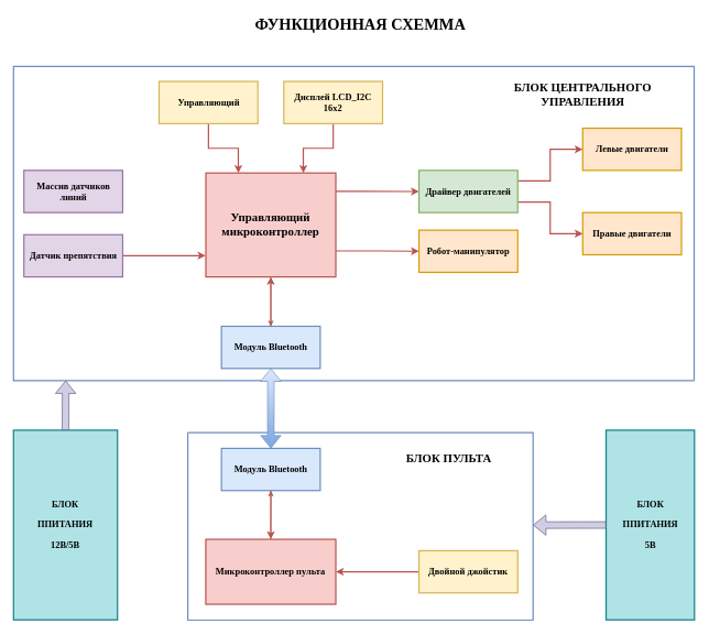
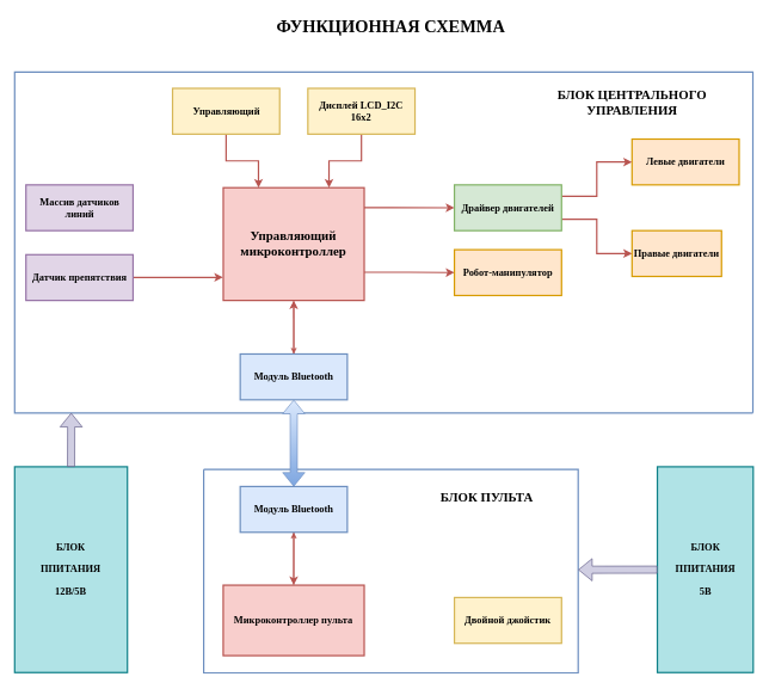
  <mxCell id="0" />
  <mxCell id="1" parent="0" />
  <mxCell id="2" style="edgeStyle=orthogonalEdgeStyle;rounded=0;orthogonalLoop=1;jettySize=auto;html=1;entryX=0;entryY=0.5;entryDx=0;entryDy=0;fillColor=#f8cecc;strokeColor=#b85450;strokeWidth=2;" parent="1" source="5" target="19" edge="1"><mxGeometry relative="1" as="geometry"><Array as="points"><mxPoint x="544.01" y="288.6" /></Array></mxGeometry></mxCell>
  <mxCell id="3" style="edgeStyle=orthogonalEdgeStyle;rounded=0;orthogonalLoop=1;jettySize=auto;html=1;exitX=1;exitY=0.75;exitDx=0;exitDy=0;entryX=0;entryY=0.5;entryDx=0;entryDy=0;fillColor=#f8cecc;strokeColor=#b85450;strokeWidth=2;" parent="1" source="5" target="16" edge="1"><mxGeometry relative="1" as="geometry" /></mxCell>
  <mxCell id="4" style="edgeStyle=orthogonalEdgeStyle;rounded=0;orthogonalLoop=1;jettySize=auto;html=1;exitX=0.5;exitY=1;exitDx=0;exitDy=0;entryX=0.5;entryY=0;entryDx=0;entryDy=0;fillColor=#f8cecc;strokeColor=#b85450;" parent="1" source="5" target="22" edge="1"><mxGeometry relative="1" as="geometry" /></mxCell>
  <mxCell id="5" value="&lt;h2&gt;&lt;b&gt;&lt;font face=&quot;Verdana&quot;&gt;Управляющий микроконтроллер&lt;/font&gt;&lt;/b&gt;&lt;/h2&gt;" style="rounded=0;whiteSpace=wrap;html=1;align=center;strokeWidth=2;fillColor=#f8cecc;strokeColor=#b85450;" parent="1" vertex="1"><mxGeometry x="311.33" y="261.02" width="196.85" height="157.48" as="geometry" /></mxCell>
  <mxCell id="6" style="edgeStyle=orthogonalEdgeStyle;rounded=0;orthogonalLoop=1;jettySize=auto;html=1;exitX=0.5;exitY=0;exitDx=0;exitDy=0;entryX=0.5;entryY=1;entryDx=0;entryDy=0;fillColor=#f8cecc;strokeColor=#b85450;" parent="1" source="7" target="24" edge="1"><mxGeometry relative="1" as="geometry" /></mxCell>
  <mxCell id="7" value="&lt;h3&gt;&lt;font face=&quot;Verdana&quot;&gt;Микроконтроллер пульта&lt;/font&gt;&lt;/h3&gt;" style="rounded=0;whiteSpace=wrap;html=1;strokeWidth=2;fillColor=#f8cecc;strokeColor=#b85450;" parent="1" vertex="1"><mxGeometry x="311.25" y="816.13" width="196.93" height="98.43" as="geometry" /></mxCell>
  <mxCell id="8" style="edgeStyle=orthogonalEdgeStyle;rounded=0;orthogonalLoop=1;jettySize=auto;html=1;exitX=0.5;exitY=1;exitDx=0;exitDy=0;entryX=0.75;entryY=0;entryDx=0;entryDy=0;fillColor=#f8cecc;strokeColor=#b85450;strokeWidth=2;" parent="1" source="9" target="5" edge="1"><mxGeometry relative="1" as="geometry" /></mxCell>
  <mxCell id="9" value="&lt;h3&gt;&lt;font face=&quot;Verdana&quot;&gt;Дисплей LCD_I2C 16x2&lt;/font&gt;&lt;/h3&gt;" style="rounded=0;whiteSpace=wrap;html=1;strokeWidth=2;fillColor=#fff2cc;strokeColor=#d6b656;" parent="1" vertex="1"><mxGeometry x="429.48" y="122.27" width="149.61" height="63.94" as="geometry" /></mxCell>
  <mxCell id="10" style="edgeStyle=orthogonalEdgeStyle;rounded=0;orthogonalLoop=1;jettySize=auto;html=1;exitX=0.5;exitY=1;exitDx=0;exitDy=0;entryX=0.25;entryY=0;entryDx=0;entryDy=0;fillColor=#f8cecc;strokeColor=#b85450;strokeWidth=2;" parent="1" source="11" target="5" edge="1"><mxGeometry relative="1" as="geometry" /></mxCell>
  <mxCell id="11" value="&lt;h3&gt;&lt;font face=&quot;Verdana&quot;&gt;Управляющий&lt;/font&gt;&lt;/h3&gt;" style="rounded=0;whiteSpace=wrap;html=1;strokeWidth=2;fillColor=#fff2cc;strokeColor=#d6b656;" parent="1" vertex="1"><mxGeometry x="240.507" y="122.267" width="149.61" height="63.94" as="geometry" /></mxCell>
  <mxCell id="12" style="edgeStyle=orthogonalEdgeStyle;rounded=0;orthogonalLoop=1;jettySize=auto;html=1;exitX=1;exitY=0.5;exitDx=0;exitDy=0;entryX=-0.002;entryY=0.795;entryDx=0;entryDy=0;entryPerimeter=0;fillColor=#f8cecc;strokeColor=#b85450;strokeWidth=2;" parent="1" source="13" target="5" edge="1"><mxGeometry relative="1" as="geometry" /></mxCell>
  <mxCell id="13" value="&lt;h3&gt;&lt;font face=&quot;Verdana&quot;&gt;Датчик препятствия&lt;/font&gt;&lt;/h3&gt;" style="rounded=0;whiteSpace=wrap;html=1;strokeWidth=2;fillColor=#e1d5e7;strokeColor=#9673a6;" parent="1" vertex="1"><mxGeometry x="35.744" y="354.564" width="149.61" height="63.94" as="geometry" /></mxCell>
  <mxCell id="14" value="&lt;h3&gt;&lt;font face=&quot;Verdana&quot;&gt;Массив датчиков линий&lt;/font&gt;&lt;/h3&gt;" style="rounded=0;whiteSpace=wrap;html=1;strokeWidth=2;fillColor=#e1d5e7;strokeColor=#9673a6;" parent="1" vertex="1"><mxGeometry x="35.741" y="257.081" width="149.61" height="63.94" as="geometry" /></mxCell>
  <mxCell id="15" value="&lt;h3&gt;&lt;font face=&quot;Verdana&quot;&gt;Левые двигатели&lt;/font&gt;&lt;/h3&gt;" style="rounded=0;whiteSpace=wrap;html=1;strokeWidth=2;fillColor=#ffe6cc;strokeColor=#d79b00;" parent="1" vertex="1"><mxGeometry x="882.194" y="193.144" width="149.61" height="63.94" as="geometry" /></mxCell>
  <mxCell id="16" value="&lt;h3&gt;&lt;font face=&quot;Verdana&quot;&gt;Робот-манипулятор&lt;/font&gt;&lt;/h3&gt;" style="rounded=0;whiteSpace=wrap;html=1;strokeWidth=2;fillColor=#ffe6cc;strokeColor=#d79b00;" parent="1" vertex="1"><mxGeometry x="634.171" y="347.631" width="149.61" height="63.94" as="geometry" /></mxCell>
  <mxCell id="17" style="edgeStyle=orthogonalEdgeStyle;rounded=0;orthogonalLoop=1;jettySize=auto;html=1;exitX=1;exitY=0.25;exitDx=0;exitDy=0;entryX=0;entryY=0.5;entryDx=0;entryDy=0;fillColor=#f8cecc;strokeColor=#b85450;strokeWidth=2;" parent="1" source="19" target="15" edge="1"><mxGeometry relative="1" as="geometry" /></mxCell>
  <mxCell id="18" style="edgeStyle=orthogonalEdgeStyle;rounded=0;orthogonalLoop=1;jettySize=auto;html=1;exitX=1;exitY=0.75;exitDx=0;exitDy=0;entryX=0;entryY=0.5;entryDx=0;entryDy=0;fillColor=#f8cecc;strokeColor=#b85450;strokeWidth=2;" parent="1" source="19" target="20" edge="1"><mxGeometry relative="1" as="geometry" /></mxCell>
  <mxCell id="19" value="&lt;h3&gt;&lt;font face=&quot;Verdana&quot;&gt;Драйвер двигателей&lt;/font&gt;&lt;/h3&gt;" style="rounded=0;whiteSpace=wrap;html=1;strokeWidth=2;fillColor=#d5e8d4;strokeColor=#82b366;" parent="1" vertex="1"><mxGeometry x="634.168" y="257.078" width="149.61" height="63.94" as="geometry" /></mxCell>
- <mxCell id="20" value="&lt;h3&gt;&lt;font face=&quot;Verdana&quot;&gt;Правые двигатели&lt;/font&gt;&lt;/h3&gt;" style="rounded=0;whiteSpace=wrap;html=1;strokeWidth=2;fillColor=#ffe6cc;strokeColor=#d79b00;" parent="1" vertex="1"><mxGeometry x="882.195" y="321.025" width="149.61" height="63.94" as="geometry" /></mxCell>
+ <mxCell id="20" value="&lt;h3&gt;&lt;font face=&quot;Verdana&quot;&gt;Правые двигатели&lt;/font&gt;&lt;/h3&gt;" style="rounded=0;whiteSpace=wrap;html=1;strokeWidth=2;fillColor=#ffe6cc;strokeColor=#d79b00;" parent="1" vertex="1"><mxGeometry x="882.195" y="321.025" width="125" height="63.94" as="geometry" /></mxCell>
  <mxCell id="21" style="edgeStyle=orthogonalEdgeStyle;rounded=0;orthogonalLoop=1;jettySize=auto;html=1;exitX=0.5;exitY=0;exitDx=0;exitDy=0;entryX=0.5;entryY=1;entryDx=0;entryDy=0;fillColor=#f8cecc;strokeColor=#b85450;strokeWidth=2;" parent="1" source="22" target="5" edge="1"><mxGeometry relative="1" as="geometry" /></mxCell>
  <mxCell id="22" value="&lt;h3&gt;&lt;font face=&quot;Verdana&quot;&gt;Модуль Bluetooth&lt;/font&gt;&lt;/h3&gt;" style="rounded=0;whiteSpace=wrap;html=1;strokeWidth=2;fillColor=#dae8fc;strokeColor=#6c8ebf;" parent="1" vertex="1"><mxGeometry x="334.992" y="493.302" width="149.61" height="63.94" as="geometry" /></mxCell>
  <mxCell id="23" style="edgeStyle=orthogonalEdgeStyle;rounded=0;orthogonalLoop=1;jettySize=auto;html=1;exitX=0.5;exitY=1;exitDx=0;exitDy=0;entryX=0.5;entryY=0;entryDx=0;entryDy=0;fillColor=#f8cecc;strokeColor=#b85450;strokeWidth=2;" parent="1" source="24" target="7" edge="1"><mxGeometry relative="1" as="geometry" /></mxCell>
  <mxCell id="24" value="&lt;h3&gt;&lt;font face=&quot;Verdana&quot;&gt;Модуль Bluetooth&lt;/font&gt;&lt;/h3&gt;" style="rounded=0;whiteSpace=wrap;html=1;strokeWidth=2;fillColor=#dae8fc;strokeColor=#6c8ebf;" parent="1" vertex="1"><mxGeometry x="334.989" y="678.339" width="149.61" height="63.94" as="geometry" /></mxCell>
- <mxCell id="25" style="edgeStyle=orthogonalEdgeStyle;rounded=0;orthogonalLoop=1;jettySize=auto;html=1;exitX=0;exitY=0.5;exitDx=0;exitDy=0;entryX=1;entryY=0.5;entryDx=0;entryDy=0;fillColor=#f8cecc;strokeColor=#b85450;strokeWidth=2;" parent="1" source="26" target="7" edge="1"><mxGeometry relative="1" as="geometry" /></mxCell>
  <mxCell id="26" value="&lt;h3&gt;&lt;font face=&quot;Verdana&quot;&gt;Двойной джойстик&lt;/font&gt;&lt;/h3&gt;" style="rounded=0;whiteSpace=wrap;html=1;strokeWidth=2;fillColor=#fff2cc;strokeColor=#d6b656;" parent="1" vertex="1"><mxGeometry x="634.176" y="833.376" width="149.61" height="63.94" as="geometry" /></mxCell>
  <mxCell id="27" value="" style="endArrow=none;html=1;rounded=0;endSize=6;strokeWidth=2;fillColor=#dae8fc;strokeColor=#6c8ebf;" parent="1" edge="1"><mxGeometry width="50" height="50" relative="1" as="geometry"><mxPoint x="1051.01" y="575.6" as="sourcePoint" /><mxPoint x="1051.01" y="575.6" as="targetPoint" /><Array as="points"><mxPoint x="1051.01" y="99.6" /><mxPoint x="20.01" y="99.6" /><mxPoint x="20.01" y="575.6" /></Array></mxGeometry></mxCell>
  <mxCell id="28" value="" style="endArrow=none;html=1;rounded=0;strokeWidth=2;fillColor=#dae8fc;strokeColor=#6c8ebf;" parent="1" edge="1"><mxGeometry width="50" height="50" relative="1" as="geometry"><mxPoint x="284.01" y="654.6" as="sourcePoint" /><mxPoint x="284.01" y="654.6" as="targetPoint" /><Array as="points"><mxPoint x="807.01" y="654.6" /><mxPoint x="807.01" y="938.6" /><mxPoint x="284.01" y="938.6" /></Array></mxGeometry></mxCell>
  <mxCell id="29" value="&lt;h2&gt;&lt;font face=&quot;Verdana&quot;&gt;БЛОК ЦЕНТРАЛЬНОГО УПРАВЛЕНИЯ&lt;/font&gt;&lt;/h2&gt;" style="text;html=1;strokeColor=none;fillColor=none;align=center;verticalAlign=middle;whiteSpace=wrap;rounded=0;" parent="1" vertex="1"><mxGeometry x="732.58" y="127.16" width="299.22" height="31.49" as="geometry" /></mxCell>
  <mxCell id="30" value="&lt;h2&gt;&lt;font face=&quot;Verdana&quot;&gt;БЛОК ПУЛЬТА&lt;/font&gt;&lt;/h2&gt;" style="text;html=1;strokeColor=none;fillColor=none;align=center;verticalAlign=middle;whiteSpace=wrap;rounded=0;" parent="1" vertex="1"><mxGeometry x="571.17" y="678.34" width="216.54" height="31.49" as="geometry" /></mxCell>
  <mxCell id="31" value="&lt;h3&gt;&lt;font face=&quot;Verdana&quot;&gt;БЛОК&lt;/font&gt;&lt;/h3&gt;&lt;h3&gt;&lt;font face=&quot;Verdana&quot;&gt;ППИТАНИЯ&lt;/font&gt;&lt;/h3&gt;&lt;h3&gt;&lt;font face=&quot;Verdana&quot;&gt;5В&lt;/font&gt;&lt;/h3&gt;" style="rounded=0;whiteSpace=wrap;html=1;strokeWidth=2;fillColor=#b0e3e6;strokeColor=#0e8088;fillStyle=auto;" parent="1" vertex="1"><mxGeometry x="917.63" y="650.78" width="133.86" height="287.4" as="geometry" /></mxCell>
  <mxCell id="32" value="&lt;h3&gt;&lt;font face=&quot;Verdana&quot;&gt;БЛОК&lt;/font&gt;&lt;/h3&gt;&lt;h3&gt;&lt;font face=&quot;Verdana&quot;&gt;ППИТАНИЯ&lt;/font&gt;&lt;/h3&gt;&lt;h3&gt;&lt;font face=&quot;Verdana&quot;&gt;12В/5В&lt;/font&gt;&lt;/h3&gt;" style="rounded=0;whiteSpace=wrap;html=1;strokeWidth=2;fillColor=#b0e3e6;fillStyle=auto;strokeColor=#0e8088;" parent="1" vertex="1"><mxGeometry x="20" y="650.78" width="157.48" height="287.4" as="geometry" /></mxCell>
  <mxCell id="33" value="" style="shape=flexArrow;endArrow=classic;html=1;rounded=0;exitX=0;exitY=0.5;exitDx=0;exitDy=0;fillColor=#d0cee2;strokeColor=#56517e;" parent="1" source="31" edge="1"><mxGeometry width="50" height="50" relative="1" as="geometry"><mxPoint x="390.01" y="582.6" as="sourcePoint" /><mxPoint x="807.01" y="794.6" as="targetPoint" /></mxGeometry></mxCell>
  <mxCell id="34" value="" style="shape=flexArrow;endArrow=classic;html=1;rounded=0;exitX=0.5;exitY=0;exitDx=0;exitDy=0;fillColor=#d0cee2;strokeColor=#56517e;" parent="1" source="32" edge="1"><mxGeometry width="50" height="50" relative="1" as="geometry"><mxPoint x="288.01" y="641.6" as="sourcePoint" /><mxPoint x="99.01" y="575.6" as="targetPoint" /></mxGeometry></mxCell>
  <mxCell id="35" value="&lt;h1&gt;&lt;font face=&quot;Verdana&quot;&gt;ФУНКЦИОННАЯ СХЕММА&lt;/font&gt;&lt;/h1&gt;" style="text;html=1;strokeColor=none;fillColor=none;align=center;verticalAlign=middle;whiteSpace=wrap;rounded=0;" parent="1" vertex="1"><mxGeometry x="323.17" y="20.86" width="444.88" height="31.49" as="geometry" /></mxCell>
  <mxCell id="36" value="" style="shape=flexArrow;endArrow=classic;startArrow=classic;html=1;rounded=0;exitX=0.5;exitY=0;exitDx=0;exitDy=0;entryX=0.5;entryY=1;entryDx=0;entryDy=0;fillColor=#dae8fc;strokeColor=#6c8ebf;gradientColor=#7ea6e0;" parent="1" source="24" target="22" edge="1"><mxGeometry width="100" height="100" relative="1" as="geometry"><mxPoint x="366" y="420" as="sourcePoint" /><mxPoint x="466" y="320" as="targetPoint" /></mxGeometry></mxCell>
